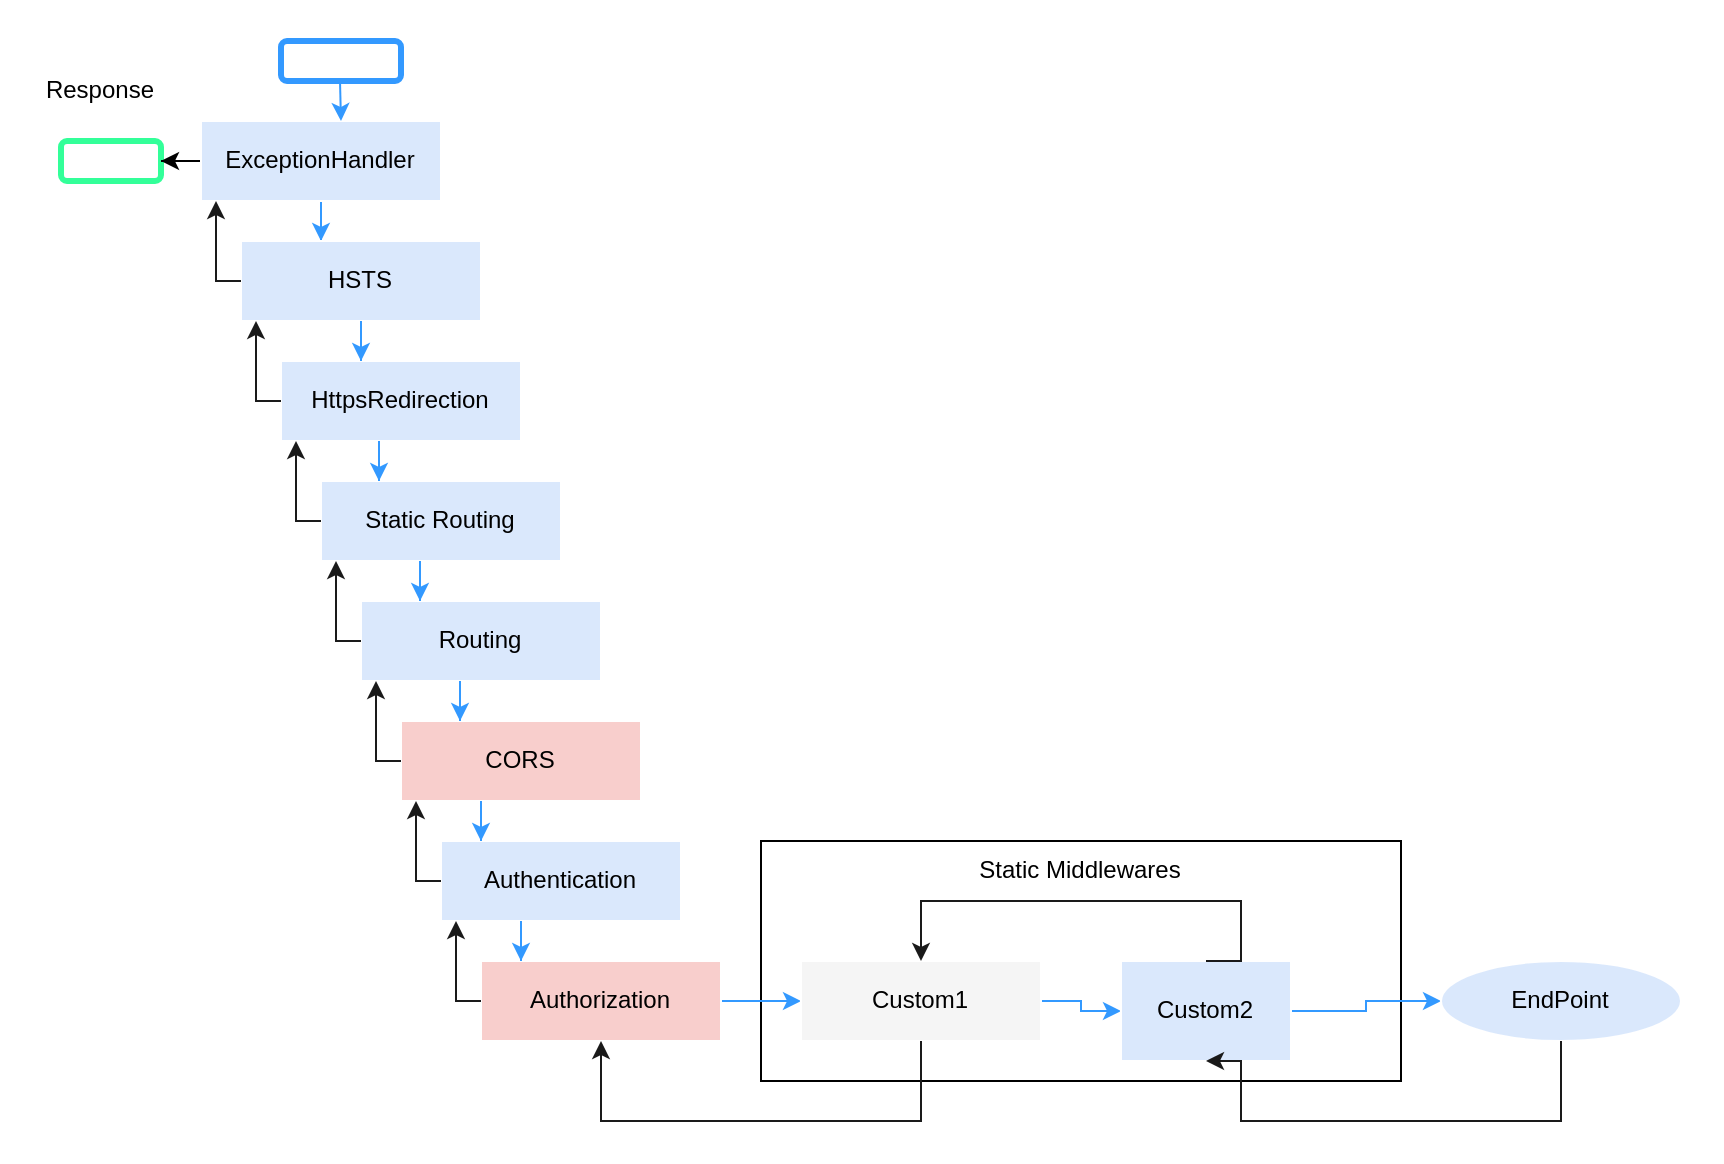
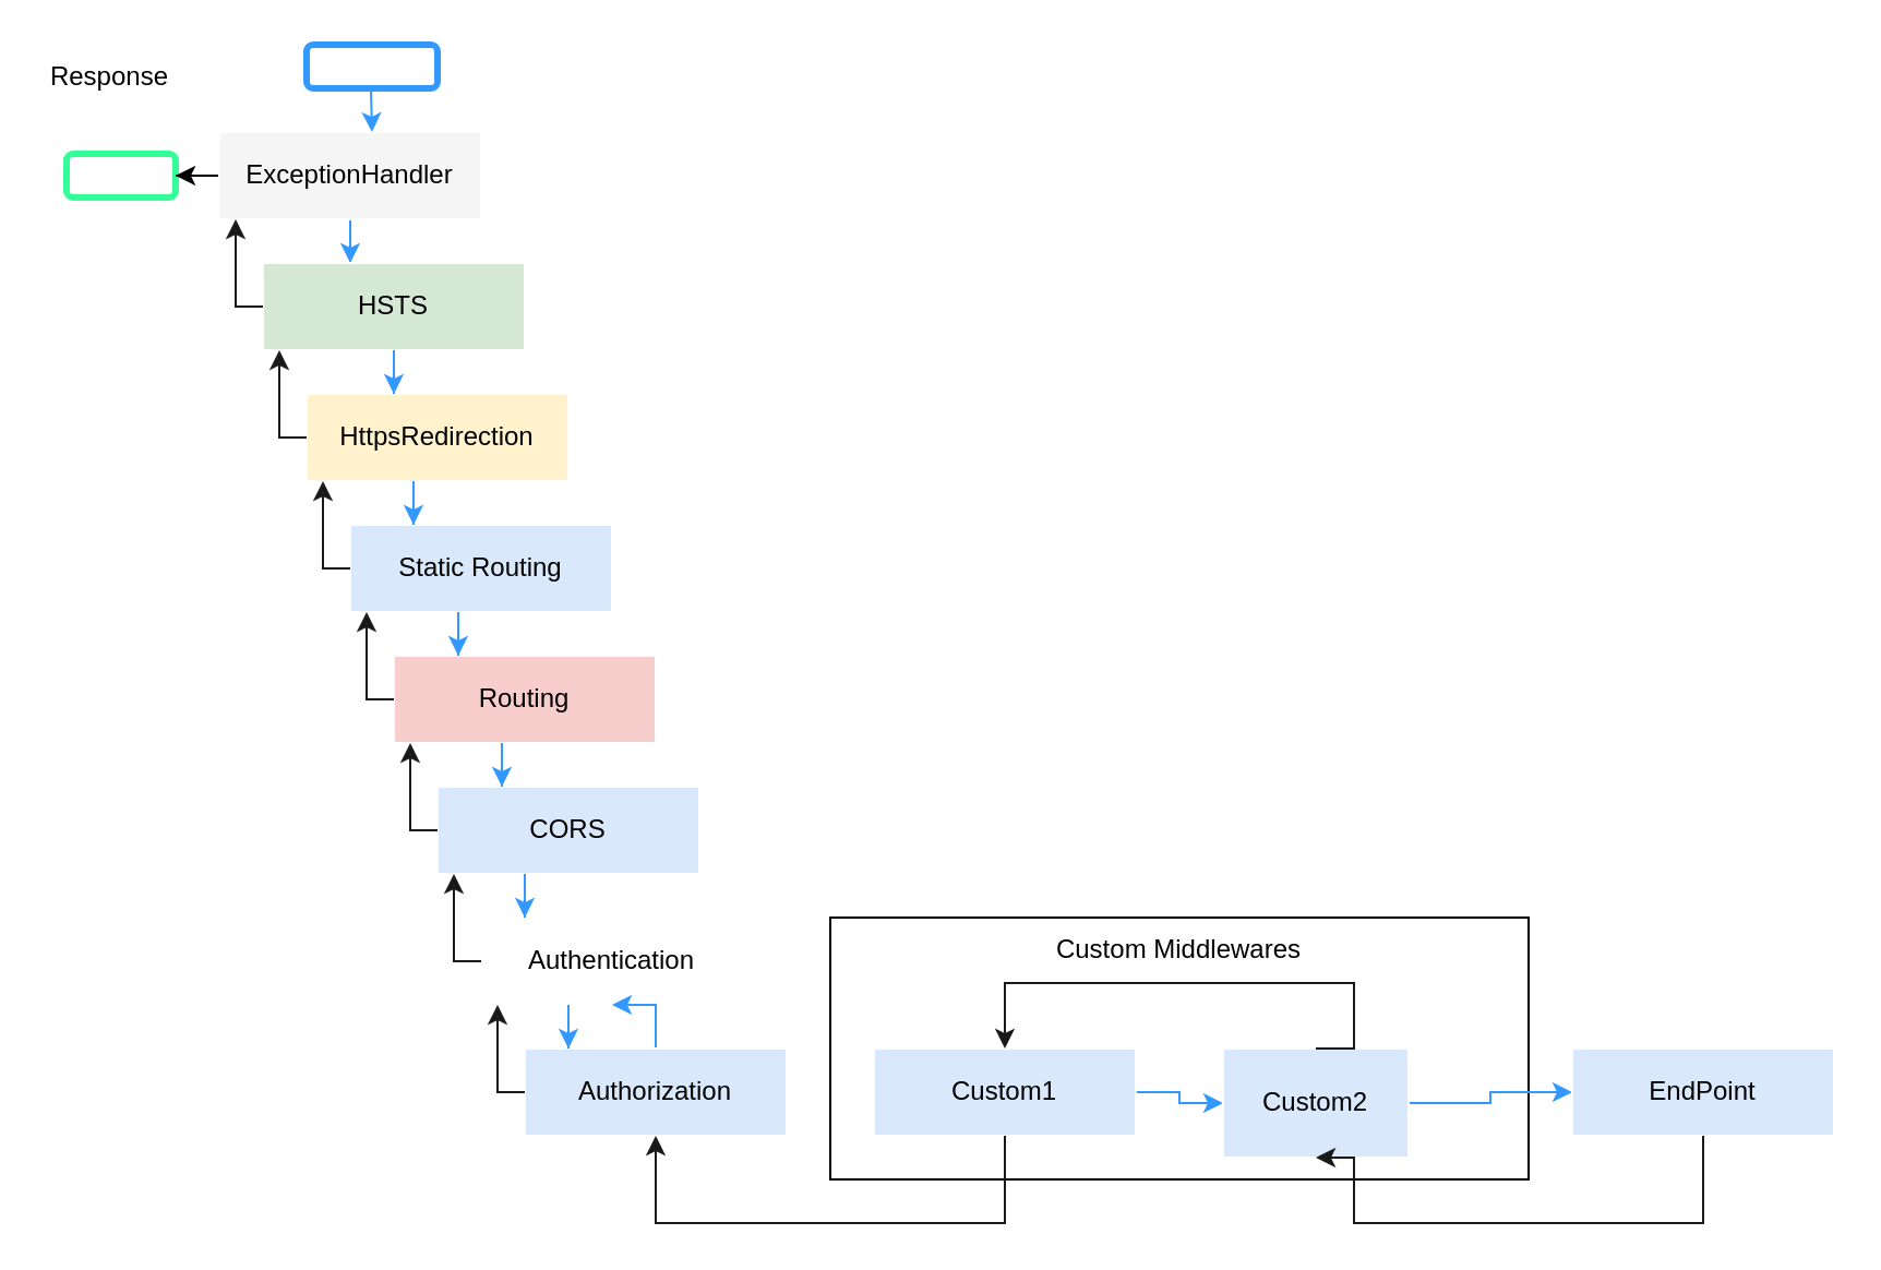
  <mxCell id="0" />
  <mxCell id="1" parent="0" />
  <mxCell id="2" value="" style="rounded=0;whiteSpace=wrap;html=1;" vertex="1" parent="1"><mxGeometry x="380" y="420" width="320" height="120" as="geometry" /></mxCell>
- <mxCell id="3" value="Response" style="text;html=1;align=center;verticalAlign=middle;whiteSpace=wrap;rounded=0;" vertex="1" parent="1"><mxGeometry y="30" width="60" height="30" as="geometry" x="20" /></mxCell>
+ <mxCell id="3" value="Response" style="text;html=1;align=center;verticalAlign=middle;whiteSpace=wrap;rounded=0;" vertex="1" parent="1"><mxGeometry x="20" y="20" width="60" height="30" as="geometry" /></mxCell>
  <mxCell id="4" value="" style="rounded=1;whiteSpace=wrap;html=1;fontStyle=1;strokeColor=#33FF99;strokeWidth=3;" vertex="1" parent="1"><mxGeometry x="30" y="70" width="50" height="20" as="geometry" /></mxCell>
  <mxCell id="5" value="" style="rounded=1;whiteSpace=wrap;html=1;fontStyle=1;strokeColor=#3399FF;strokeWidth=3;" vertex="1" parent="1"><mxGeometry x="140" y="20" width="60" height="20" as="geometry" /></mxCell>
  <mxCell id="6" value="" style="edgeStyle=orthogonalEdgeStyle;rounded=0;orthogonalLoop=1;jettySize=auto;html=1;strokeColor=#3399FF;" edge="1" parent="1"><mxGeometry relative="1" as="geometry"><mxPoint x="160" y="120" as="sourcePoint" /><mxPoint x="160" y="120" as="targetPoint" /><Array as="points"><mxPoint x="160" y="100" /><mxPoint x="160" y="100" /></Array></mxGeometry></mxCell>
  <mxCell id="7" value="" style="edgeStyle=orthogonalEdgeStyle;rounded=0;orthogonalLoop=1;jettySize=auto;html=1;" edge="1" parent="1" source="8" target="4"><mxGeometry relative="1" as="geometry" /></mxCell>
- <mxCell id="8" value="ExceptionHandler" style="rounded=0;whiteSpace=wrap;html=1;strokeColor=#ffffff;fillColor=#dae8fc;" vertex="1" parent="1"><mxGeometry x="100" y="60" width="120" height="40" as="geometry" /></mxCell>
+ <mxCell id="8" value="ExceptionHandler" style="rounded=0;whiteSpace=wrap;html=1;strokeColor=#ffffff;fillColor=#f5f5f5;" vertex="1" parent="1"><mxGeometry x="100" y="60" width="120" height="40" as="geometry" /></mxCell>
  <mxCell id="9" value="" style="endArrow=classic;html=1;rounded=0;strokeColor=#3399FF;" edge="1" parent="1"><mxGeometry width="50" height="50" relative="1" as="geometry"><mxPoint x="169.5" y="40" as="sourcePoint" /><mxPoint x="170" y="60" as="targetPoint" /></mxGeometry></mxCell>
- <mxCell id="10" value="HSTS" style="rounded=0;whiteSpace=wrap;html=1;strokeColor=#ffffff;fillColor=#dae8fc;" vertex="1" parent="1"><mxGeometry x="120" y="120" width="120" height="40" as="geometry" /></mxCell>
- <mxCell id="11" value="HttpsRedirection" style="rounded=0;whiteSpace=wrap;html=1;strokeColor=#ffffff;fillColor=#dae8fc;" vertex="1" parent="1"><mxGeometry x="140" y="180" width="120" height="40" as="geometry" /></mxCell>
+ <mxCell id="10" value="HSTS" style="rounded=0;whiteSpace=wrap;html=1;strokeColor=#ffffff;fillColor=#d5e8d4;" vertex="1" parent="1"><mxGeometry x="120" y="120" width="120" height="40" as="geometry" /></mxCell>
+ <mxCell id="11" value="HttpsRedirection" style="rounded=0;whiteSpace=wrap;html=1;strokeColor=#ffffff;fillColor=#fff2cc;" vertex="1" parent="1"><mxGeometry x="140" y="180" width="120" height="40" as="geometry" /></mxCell>
  <mxCell id="12" value="Static Routing" style="rounded=0;whiteSpace=wrap;html=1;strokeColor=#ffffff;fillColor=#dae8fc;" vertex="1" parent="1"><mxGeometry x="160" y="240" width="120" height="40" as="geometry" /></mxCell>
  <mxCell id="13" value="" style="edgeStyle=orthogonalEdgeStyle;rounded=0;orthogonalLoop=1;jettySize=auto;html=1;strokeColor=#3399FF;" edge="1" parent="1"><mxGeometry relative="1" as="geometry"><mxPoint x="180" y="180" as="sourcePoint" /><mxPoint x="180" y="180" as="targetPoint" /><Array as="points"><mxPoint x="180" y="160" /><mxPoint x="180" y="160" /></Array></mxGeometry></mxCell>
- <mxCell id="14" value="Routing" style="rounded=0;whiteSpace=wrap;html=1;strokeColor=#ffffff;fillColor=#dae8fc;" vertex="1" parent="1"><mxGeometry x="180" y="300" width="120" height="40" as="geometry" /></mxCell>
+ <mxCell id="14" value="Routing" style="rounded=0;whiteSpace=wrap;html=1;strokeColor=#ffffff;fillColor=#f8cecc;" vertex="1" parent="1"><mxGeometry x="180" y="300" width="120" height="40" as="geometry" /></mxCell>
  <mxCell id="15" value="" style="edgeStyle=orthogonalEdgeStyle;rounded=0;orthogonalLoop=1;jettySize=auto;html=1;strokeColor=#3399FF;" edge="1" parent="1"><mxGeometry relative="1" as="geometry"><mxPoint x="189" y="240" as="sourcePoint" /><mxPoint x="189" y="240" as="targetPoint" /><Array as="points"><mxPoint x="189" y="220" /><mxPoint x="189" y="220" /></Array></mxGeometry></mxCell>
  <mxCell id="16" value="" style="edgeStyle=orthogonalEdgeStyle;rounded=0;orthogonalLoop=1;jettySize=auto;html=1;strokeColor=#3399FF;" edge="1" parent="1"><mxGeometry relative="1" as="geometry"><mxPoint x="209.5" y="300" as="sourcePoint" /><mxPoint x="209.5" y="300" as="targetPoint" /><Array as="points"><mxPoint x="209.5" y="280" /><mxPoint x="209.5" y="280" /></Array></mxGeometry></mxCell>
- <mxCell id="17" value="CORS" style="rounded=0;whiteSpace=wrap;html=1;strokeColor=#ffffff;fillColor=#f8cecc;" vertex="1" parent="1"><mxGeometry x="200" y="360" width="120" height="40" as="geometry" /></mxCell>
+ <mxCell id="17" value="CORS" style="rounded=0;whiteSpace=wrap;html=1;strokeColor=#ffffff;fillColor=#dae8fc;" vertex="1" parent="1"><mxGeometry x="200" y="360" width="120" height="40" as="geometry" /></mxCell>
  <mxCell id="18" value="" style="edgeStyle=orthogonalEdgeStyle;rounded=0;orthogonalLoop=1;jettySize=auto;html=1;strokeColor=#3399FF;" edge="1" parent="1"><mxGeometry relative="1" as="geometry"><mxPoint x="229.5" y="360" as="sourcePoint" /><mxPoint x="229.5" y="360" as="targetPoint" /><Array as="points"><mxPoint x="229.5" y="340" /><mxPoint x="229.5" y="340" /></Array></mxGeometry></mxCell>
- <mxCell id="19" value="Authentication" style="rounded=0;whiteSpace=wrap;html=1;strokeColor=#ffffff;fillColor=#dae8fc;" vertex="1" parent="1"><mxGeometry x="220" y="420" width="120" height="40" as="geometry" /></mxCell>
- <mxCell id="20" value="" style="edgeStyle=orthogonalEdgeStyle;rounded=0;orthogonalLoop=1;jettySize=auto;html=1;strokeColor=#3399FF;" edge="1" parent="1" source="21" target="25"><mxGeometry relative="1" as="geometry" /></mxCell>
- <mxCell id="21" value="Authorization" style="rounded=0;whiteSpace=wrap;html=1;strokeColor=#ffffff;fillColor=#f8cecc;" vertex="1" parent="1"><mxGeometry x="240" y="480" width="120" height="40" as="geometry" /></mxCell>
+ <mxCell id="19" value="Authentication" style="rounded=0;whiteSpace=wrap;html=1;strokeColor=#ffffff;fillColor=#ffffff;" vertex="1" parent="1"><mxGeometry x="220" y="420" width="120" height="40" as="geometry" /></mxCell>
+ <mxCell id="20" value="" style="edgeStyle=orthogonalEdgeStyle;rounded=0;orthogonalLoop=1;jettySize=auto;html=1;strokeColor=#3399FF;" edge="1" parent="1" source="21" target="19"><mxGeometry relative="1" as="geometry" /></mxCell>
+ <mxCell id="21" value="Authorization" style="rounded=0;whiteSpace=wrap;html=1;strokeColor=#ffffff;fillColor=#dae8fc;" vertex="1" parent="1"><mxGeometry x="240" y="480" width="120" height="40" as="geometry" /></mxCell>
  <mxCell id="22" value="" style="edgeStyle=orthogonalEdgeStyle;rounded=0;orthogonalLoop=1;jettySize=auto;html=1;strokeColor=#3399FF;" edge="1" parent="1"><mxGeometry relative="1" as="geometry"><mxPoint x="240" y="420" as="sourcePoint" /><mxPoint x="240" y="420" as="targetPoint" /><Array as="points"><mxPoint x="240" y="400" /><mxPoint x="240" y="400" /></Array></mxGeometry></mxCell>
  <mxCell id="23" value="" style="edgeStyle=orthogonalEdgeStyle;rounded=0;orthogonalLoop=1;jettySize=auto;html=1;strokeColor=#3399FF;" edge="1" parent="1"><mxGeometry relative="1" as="geometry"><mxPoint x="260" y="480" as="sourcePoint" /><mxPoint x="260" y="480" as="targetPoint" /><Array as="points"><mxPoint x="260" y="460" /><mxPoint x="260" y="460" /></Array></mxGeometry></mxCell>
  <mxCell id="24" value="" style="edgeStyle=orthogonalEdgeStyle;rounded=0;orthogonalLoop=1;jettySize=auto;html=1;strokeColor=#3399FF;" edge="1" parent="1" source="25" target="27"><mxGeometry relative="1" as="geometry" /></mxCell>
- <mxCell id="25" value="Custom1" style="rounded=0;whiteSpace=wrap;html=1;strokeColor=#ffffff;fillColor=#f5f5f5;" vertex="1" parent="1"><mxGeometry x="400" y="480" width="120" height="40" as="geometry" /></mxCell>
+ <mxCell id="25" value="Custom1" style="rounded=0;whiteSpace=wrap;html=1;strokeColor=#ffffff;fillColor=#dae8fc;" vertex="1" parent="1"><mxGeometry x="400" y="480" width="120" height="40" as="geometry" /></mxCell>
  <mxCell id="26" value="" style="edgeStyle=orthogonalEdgeStyle;rounded=0;orthogonalLoop=1;jettySize=auto;html=1;strokeColor=#3399FF;" edge="1" parent="1" source="27" target="28"><mxGeometry relative="1" as="geometry" /></mxCell>
  <mxCell id="27" value="Custom2" style="rounded=0;whiteSpace=wrap;html=1;strokeColor=#ffffff;fillColor=#dae8fc;" vertex="1" parent="1"><mxGeometry x="560" y="480" width="85" height="50" as="geometry" /></mxCell>
- <mxCell id="28" value="EndPoint" style="ellipse;whiteSpace=wrap;html=1;strokeColor=#ffffff;fillColor=#dae8fc;" vertex="1" parent="1"><mxGeometry x="720" y="480" width="120" height="40" as="geometry" /></mxCell>
+ <mxCell id="28" value="EndPoint" style="rounded=0;whiteSpace=wrap;html=1;strokeColor=#ffffff;fillColor=#dae8fc;" vertex="1" parent="1"><mxGeometry x="720" y="480" width="120" height="40" as="geometry" /></mxCell>
  <mxCell id="29" value="" style="edgeStyle=orthogonalEdgeStyle;rounded=0;orthogonalLoop=1;jettySize=auto;html=1;strokeColor=#1A1A1A;exitX=0.5;exitY=1;exitDx=0;exitDy=0;entryX=0.5;entryY=1;entryDx=0;entryDy=0;" edge="1" parent="1" source="28" target="27"><mxGeometry relative="1" as="geometry"><mxPoint x="760" y="540" as="sourcePoint" /><mxPoint x="780" y="580" as="targetPoint" /><Array as="points"><mxPoint x="780" y="560" /><mxPoint x="620" y="560" /></Array></mxGeometry></mxCell>
  <mxCell id="30" value="" style="edgeStyle=orthogonalEdgeStyle;rounded=0;orthogonalLoop=1;jettySize=auto;html=1;strokeColor=#1A1A1A;exitX=0.5;exitY=0;exitDx=0;exitDy=0;entryX=0.5;entryY=0;entryDx=0;entryDy=0;" edge="1" parent="1" source="27" target="25"><mxGeometry relative="1" as="geometry"><mxPoint x="620" y="410" as="sourcePoint" /><mxPoint x="460" y="410" as="targetPoint" /><Array as="points"><mxPoint x="620" y="450" /><mxPoint x="460" y="450" /></Array></mxGeometry></mxCell>
  <mxCell id="31" value="" style="edgeStyle=orthogonalEdgeStyle;rounded=0;orthogonalLoop=1;jettySize=auto;html=1;strokeColor=#1A1A1A;exitX=0.5;exitY=1;exitDx=0;exitDy=0;entryX=0.5;entryY=1;entryDx=0;entryDy=0;" edge="1" parent="1"><mxGeometry relative="1" as="geometry"><mxPoint x="460" y="520" as="sourcePoint" /><mxPoint x="300" y="520" as="targetPoint" /><Array as="points"><mxPoint x="460" y="560" /><mxPoint x="300" y="560" /></Array></mxGeometry></mxCell>
  <mxCell id="32" value="" style="edgeStyle=orthogonalEdgeStyle;rounded=0;orthogonalLoop=1;jettySize=auto;html=1;strokeColor=#1A1A1A;exitX=0;exitY=0.5;exitDx=0;exitDy=0;" edge="1" parent="1" source="21"><mxGeometry relative="1" as="geometry"><mxPoint x="232.5" y="510" as="sourcePoint" /><mxPoint x="227.5" y="460" as="targetPoint" /><Array as="points"><mxPoint x="228" y="500" /></Array></mxGeometry></mxCell>
  <mxCell id="33" value="" style="edgeStyle=orthogonalEdgeStyle;rounded=0;orthogonalLoop=1;jettySize=auto;html=1;strokeColor=#1A1A1A;exitX=0;exitY=0.5;exitDx=0;exitDy=0;" edge="1" parent="1"><mxGeometry relative="1" as="geometry"><mxPoint x="220" y="440" as="sourcePoint" /><mxPoint x="207.5" y="400" as="targetPoint" /><Array as="points"><mxPoint x="208" y="440" /></Array></mxGeometry></mxCell>
  <mxCell id="34" value="" style="edgeStyle=orthogonalEdgeStyle;rounded=0;orthogonalLoop=1;jettySize=auto;html=1;strokeColor=#1A1A1A;exitX=0;exitY=0.5;exitDx=0;exitDy=0;" edge="1" parent="1"><mxGeometry relative="1" as="geometry"><mxPoint x="200" y="380" as="sourcePoint" /><mxPoint x="187.5" y="340" as="targetPoint" /><Array as="points"><mxPoint x="188" y="380" /></Array></mxGeometry></mxCell>
  <mxCell id="35" value="" style="edgeStyle=orthogonalEdgeStyle;rounded=0;orthogonalLoop=1;jettySize=auto;html=1;strokeColor=#1A1A1A;exitX=0;exitY=0.5;exitDx=0;exitDy=0;" edge="1" parent="1"><mxGeometry relative="1" as="geometry"><mxPoint x="180" y="320" as="sourcePoint" /><mxPoint x="167.5" y="280" as="targetPoint" /><Array as="points"><mxPoint x="168" y="320" /></Array></mxGeometry></mxCell>
  <mxCell id="36" value="" style="edgeStyle=orthogonalEdgeStyle;rounded=0;orthogonalLoop=1;jettySize=auto;html=1;strokeColor=#1A1A1A;exitX=0;exitY=0.5;exitDx=0;exitDy=0;" edge="1" parent="1"><mxGeometry relative="1" as="geometry"><mxPoint x="160" y="260" as="sourcePoint" /><mxPoint x="147.5" y="220" as="targetPoint" /><Array as="points"><mxPoint x="148" y="260" /></Array></mxGeometry></mxCell>
  <mxCell id="37" value="" style="edgeStyle=orthogonalEdgeStyle;rounded=0;orthogonalLoop=1;jettySize=auto;html=1;strokeColor=#1A1A1A;exitX=0;exitY=0.5;exitDx=0;exitDy=0;" edge="1" parent="1"><mxGeometry relative="1" as="geometry"><mxPoint x="140" y="200" as="sourcePoint" /><mxPoint x="127.5" y="160" as="targetPoint" /><Array as="points"><mxPoint x="128" y="200" /></Array></mxGeometry></mxCell>
  <mxCell id="38" value="" style="edgeStyle=orthogonalEdgeStyle;rounded=0;orthogonalLoop=1;jettySize=auto;html=1;strokeColor=#1A1A1A;exitX=0;exitY=0.5;exitDx=0;exitDy=0;" edge="1" parent="1"><mxGeometry relative="1" as="geometry"><mxPoint x="120" y="140" as="sourcePoint" /><mxPoint x="107.5" y="100" as="targetPoint" /><Array as="points"><mxPoint x="108" y="140" /></Array></mxGeometry></mxCell>
- <mxCell id="39" value="Static Middlewares" style="text;html=1;align=center;verticalAlign=middle;whiteSpace=wrap;rounded=0;" vertex="1" parent="1"><mxGeometry x="480" y="420" width="120" height="30" as="geometry" /></mxCell>
+ <mxCell id="39" value="Custom Middlewares" style="text;html=1;align=center;verticalAlign=middle;whiteSpace=wrap;rounded=0;" vertex="1" parent="1"><mxGeometry x="480" y="420" width="120" height="30" as="geometry" /></mxCell>
